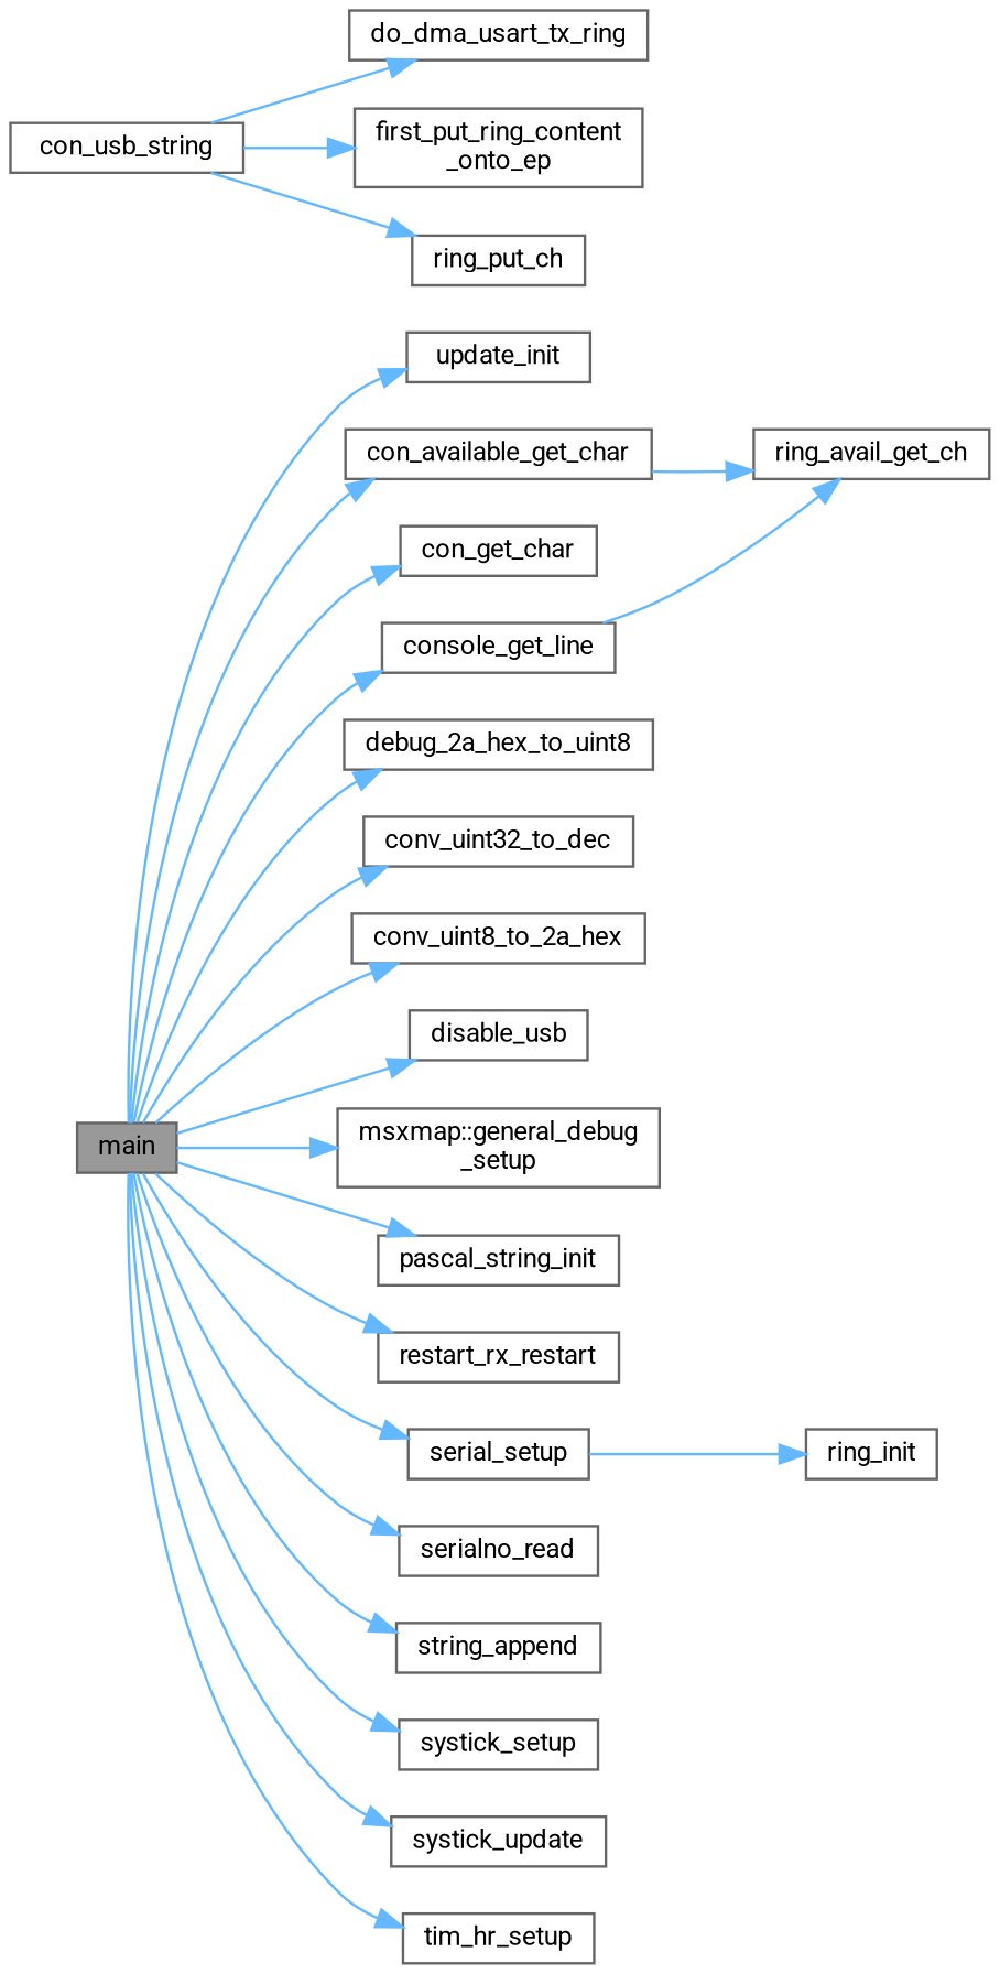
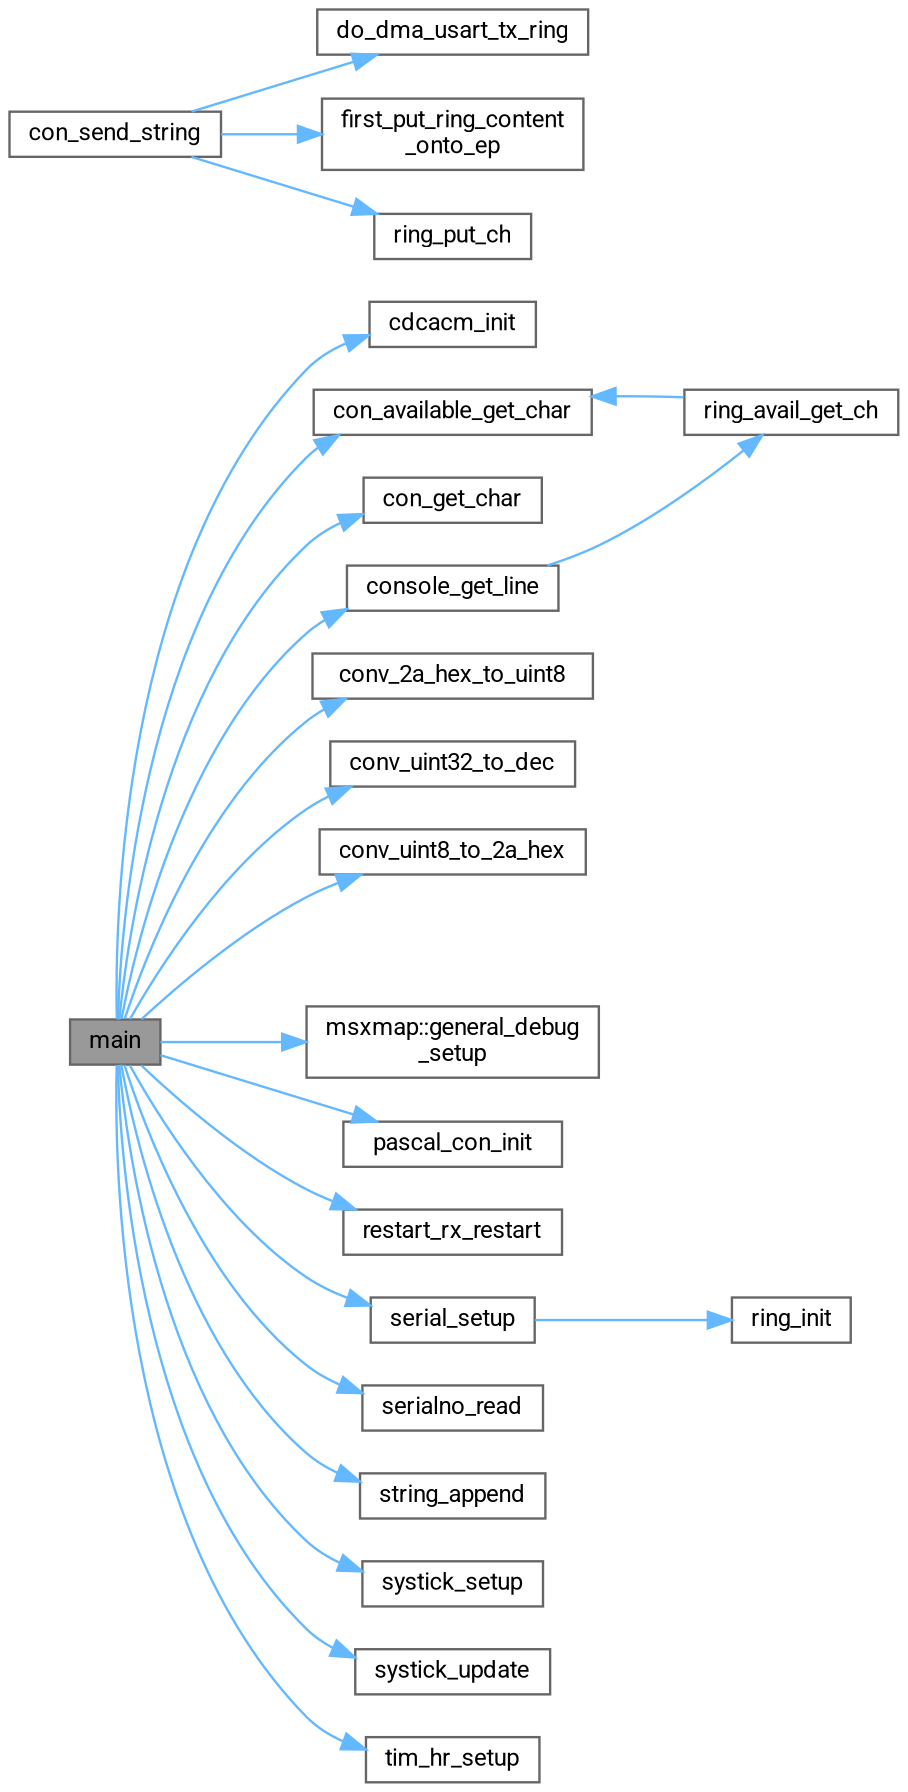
  digraph {
    fontname=Roboto
    rankdir=LR
    node [color=grey40 fillcolor=white fontname=Roboto fontsize=10 shape=box style=filled]
    edge [color=steelblue1 fontname=Roboto fontsize=10 labelfontname=Helvetica labelfontsize=10 style=solid]
    n1 [color=gray40 fillcolor=grey60 fontcolor=black height=0.2 label=main width=0.4]
-   n2 [height=0.2 label=update_init width=0.4]
+   n2 [height=0.2 label=cdcacm_init width=0.4]
    n3 [height=0.2 label=con_available_get_char width=0.4]
    n4 [height=0.2 label=con_get_char width=0.4]
    n5 [height=0.2 label=console_get_line width=0.4]
-   n6 [height=0.2 label=debug_2a_hex_to_uint8 width=0.4]
+   n6 [height=0.2 label=conv_2a_hex_to_uint8 width=0.4]
    n7 [height=0.2 label=conv_uint32_to_dec width=0.4]
    n8 [height=0.2 label=conv_uint8_to_2a_hex width=0.4]
-   n9 [height=0.2 label=disable_usb width=0.4]
    n10 [height=0.2 label="msxmap::general_debug\l_setup" width=0.4]
-   n11 [height=0.2 label=pascal_string_init width=0.4]
+   n11 [height=0.2 label=pascal_con_init width=0.4]
    n12 [height=0.2 label=restart_rx_restart width=0.4]
    n13 [height=0.2 label=serial_setup width=0.4]
    n14 [height=0.2 label=serialno_read width=0.4]
    n15 [height=0.2 label=string_append width=0.4]
    n16 [height=0.2 label=systick_setup width=0.4]
    n17 [height=0.2 label=systick_update width=0.4]
    n18 [height=0.2 label=tim_hr_setup width=0.4]
    n19 [height=0.2 label=ring_avail_get_ch width=0.4]
-   n20 [height=0.2 label=con_usb_string width=0.4]
+   n20 [height=0.2 label=con_send_string width=0.4]
    n21 [height=0.2 label=do_dma_usart_tx_ring width=0.4]
    n22 [height=0.2 label="first_put_ring_content\l_onto_ep" width=0.4]
    n23 [height=0.2 label=ring_put_ch width=0.4]
    n24 [height=0.2 label=ring_init width=0.4]
    n1 -> n2
    n1 -> n3
    n1 -> n4
    n1 -> n5
    n1 -> n6
    n1 -> n7
    n1 -> n8
-   n1 -> n9
    n1 -> n10
    n1 -> n11
    n1 -> n12
    n1 -> n13
    n1 -> n14
    n1 -> n15
    n1 -> n16
    n1 -> n17
    n1 -> n18
-   n3 -> n19
+   n19 -> n3
    n5 -> n19
    n13 -> n24
    n20 -> n21
    n20 -> n22
    n20 -> n23
  }
